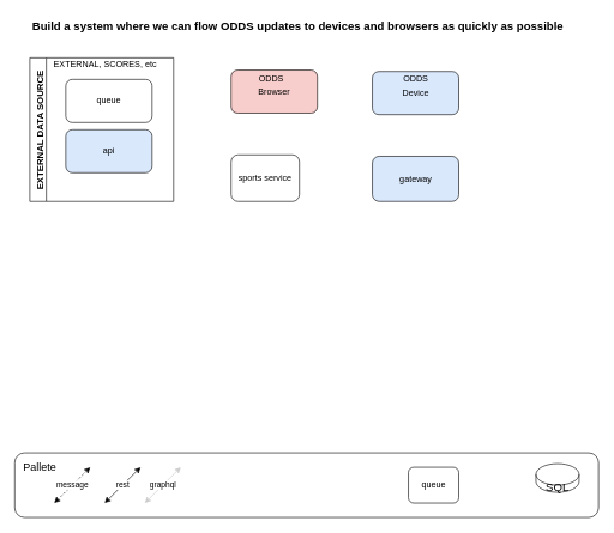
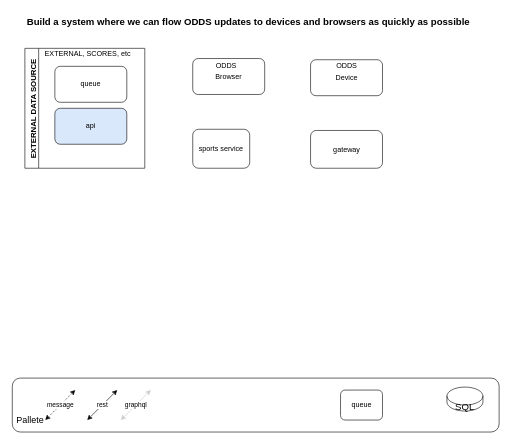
  <mxCell id="0" />
  <mxCell id="1" parent="0" />
  <mxCell id="2" value="" style="rounded=1;whiteSpace=wrap;html=1;" vertex="1" parent="1"><mxGeometry x="20" y="630" width="812" height="90" as="geometry" /></mxCell>
- <mxCell id="3" value="Browser" style="rounded=1;whiteSpace=wrap;html=1;fillColor=#f8cecc;" vertex="1" parent="1"><mxGeometry x="321" y="97" width="120" height="60" as="geometry" /></mxCell>
- <mxCell id="4" value="Device" style="rounded=1;whiteSpace=wrap;html=1;fillColor=#dae8fc;" vertex="1" parent="1"><mxGeometry x="517.5" y="99" width="120" height="60" as="geometry" /></mxCell>
+ <mxCell id="3" value="Browser" style="rounded=1;whiteSpace=wrap;html=1;" vertex="1" parent="1"><mxGeometry x="321" y="97" width="120" height="60" as="geometry" /></mxCell>
+ <mxCell id="4" value="Device" style="rounded=1;whiteSpace=wrap;html=1;" vertex="1" parent="1"><mxGeometry x="517.5" y="99" width="120" height="60" as="geometry" /></mxCell>
  <mxCell id="5" value="sports service" style="rounded=1;whiteSpace=wrap;html=1;" vertex="1" parent="1"><mxGeometry x="321" y="215" width="95" height="65" as="geometry" /></mxCell>
- <mxCell id="6" value="gateway" style="rounded=1;whiteSpace=wrap;html=1;fillColor=#dae8fc;" vertex="1" parent="1"><mxGeometry x="517.5" y="217" width="120" height="63" as="geometry" /></mxCell>
+ <mxCell id="6" value="gateway" style="rounded=1;whiteSpace=wrap;html=1;" vertex="1" parent="1"><mxGeometry x="517.5" y="217" width="120" height="63" as="geometry" /></mxCell>
  <mxCell id="7" value="ODDS" style="text;html=1;strokeColor=none;fillColor=none;align=center;verticalAlign=middle;whiteSpace=wrap;rounded=0;" vertex="1" parent="1"><mxGeometry x="357" y="99" width="40" height="20" as="geometry" /></mxCell>
  <mxCell id="8" value="ODDS" style="text;html=1;strokeColor=none;fillColor=none;align=center;verticalAlign=middle;whiteSpace=wrap;rounded=0;" vertex="1" parent="1"><mxGeometry x="557.5" y="99" width="40" height="20" as="geometry" /></mxCell>
  <mxCell id="9" value="Build a system where we can flow ODDS updates to devices and browsers as quickly as possible" style="text;html=1;strokeColor=none;fillColor=none;align=center;verticalAlign=middle;whiteSpace=wrap;rounded=0;fontStyle=1;fontSize=16;" vertex="1" parent="1"><mxGeometry x="28.5" y="20" width="770" height="30" as="geometry" /></mxCell>
  <mxCell id="10" value="queue" style="rounded=1;whiteSpace=wrap;html=1;" vertex="1" parent="1"><mxGeometry x="567.5" y="650" width="70" height="50" as="geometry" /></mxCell>
  <mxCell id="11" value="message" style="endArrow=classic;startArrow=classic;html=1;dashed=1;" edge="1" parent="1"><mxGeometry width="50" height="50" relative="1" as="geometry"><mxPoint x="75" y="700" as="sourcePoint" /><mxPoint x="125" y="650" as="targetPoint" /></mxGeometry></mxCell>
  <mxCell id="12" value="rest" style="endArrow=classic;startArrow=classic;html=1;" edge="1" parent="1"><mxGeometry width="50" height="50" relative="1" as="geometry"><mxPoint x="145" y="700" as="sourcePoint" /><mxPoint x="195" y="650" as="targetPoint" /></mxGeometry></mxCell>
  <mxCell id="13" value="graphql" style="endArrow=classic;startArrow=classic;html=1;fillColor=#d5e8d4;strokeColor=#CCCCCC;" edge="1" parent="1"><mxGeometry width="50" height="50" relative="1" as="geometry"><mxPoint x="201" y="700" as="sourcePoint" /><mxPoint x="251" y="650" as="targetPoint" /></mxGeometry></mxCell>
- <mxCell id="14" value="Pallete" style="text;html=1;strokeColor=none;fillColor=none;align=center;verticalAlign=middle;whiteSpace=wrap;rounded=0;fontSize=15;" vertex="1" parent="1"><mxGeometry x="35" y="640" width="40" height="20" as="geometry" /></mxCell>
+ <mxCell id="14" value="Pallete" style="text;html=1;strokeColor=none;fillColor=none;align=center;verticalAlign=middle;whiteSpace=wrap;rounded=0;fontSize=15;" vertex="1" parent="1"><mxGeometry x="30" y="690" width="40" height="20" as="geometry" /></mxCell>
  <mxCell id="15" style="edgeStyle=orthogonalEdgeStyle;rounded=0;orthogonalLoop=1;jettySize=auto;html=1;exitX=0.5;exitY=1;exitDx=0;exitDy=0;" edge="1" parent="1" source="2" target="2"><mxGeometry relative="1" as="geometry" /></mxCell>
  <mxCell id="16" value="SQL" style="shape=cylinder3;whiteSpace=wrap;html=1;boundedLbl=1;backgroundOutline=1;size=15;fontSize=16;align=center;" vertex="1" parent="1"><mxGeometry x="745" y="645" width="60" height="40" as="geometry" /></mxCell>
  <mxCell id="17" value="EXTERNAL DATA SOURCE&#10;" style="swimlane;horizontal=0;fontSize=13;align=center;verticalAlign=top;" vertex="1" parent="1"><mxGeometry x="41" y="80" width="200" height="200" as="geometry" /></mxCell>
  <mxCell id="18" value="api" style="rounded=1;whiteSpace=wrap;html=1;fillColor=#dae8fc;" vertex="1" parent="17"><mxGeometry x="50" y="100" width="120" height="60" as="geometry" /></mxCell>
  <mxCell id="19" value="queue" style="rounded=1;whiteSpace=wrap;html=1;" vertex="1" parent="17"><mxGeometry x="50" y="30" width="120" height="60" as="geometry" /></mxCell>
  <mxCell id="20" value="EXTERNAL, SCORES, etc" style="text;html=1;strokeColor=none;fillColor=none;align=center;verticalAlign=middle;whiteSpace=wrap;rounded=0;" vertex="1" parent="17"><mxGeometry x="10" y="-20" width="190" height="58" as="geometry" /></mxCell>
